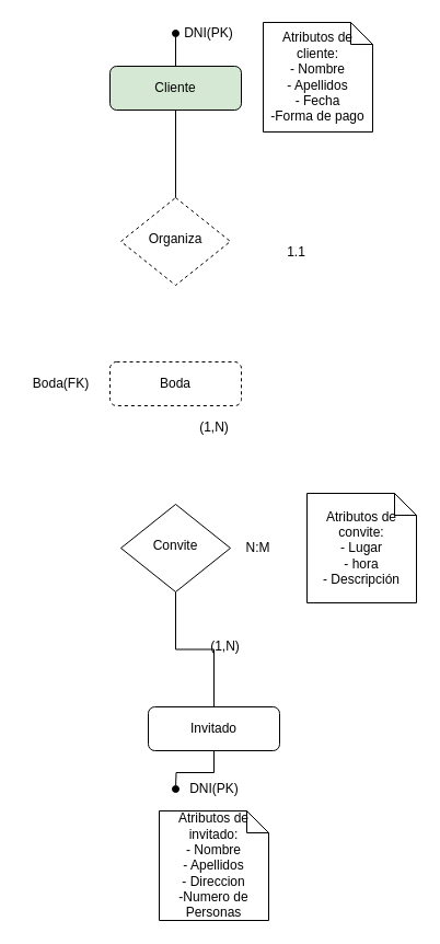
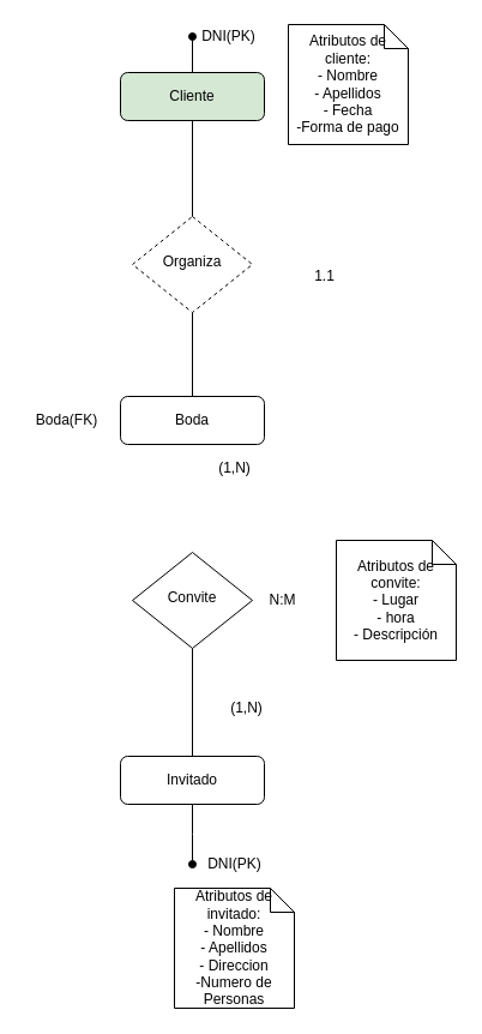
  <mxCell id="0" />
  <mxCell id="1" parent="0" />
- <mxCell id="2" value="Boda&lt;br&gt;" style="rounded=1;whiteSpace=wrap;html=1;fontSize=12;glass=0;strokeWidth=1;shadow=0;dashed=1;" parent="1" vertex="1"><mxGeometry x="100" y="330" width="120" height="40" as="geometry" /></mxCell>
+ <mxCell id="2" value="Boda&lt;br&gt;" style="rounded=1;whiteSpace=wrap;html=1;fontSize=12;glass=0;strokeWidth=1;shadow=0;" parent="1" vertex="1"><mxGeometry x="100" y="330" width="120" height="40" as="geometry" /></mxCell>
+ <mxCell id="3" style="edgeStyle=orthogonalEdgeStyle;rounded=0;orthogonalLoop=1;jettySize=auto;html=1;exitX=0.5;exitY=1;exitDx=0;exitDy=0;endArrow=none;endFill=0;" parent="1" source="4" target="2" edge="1"><mxGeometry relative="1" as="geometry" /></mxCell>
  <mxCell id="4" value="Organiza" style="rhombus;whiteSpace=wrap;html=1;shadow=0;fontFamily=Helvetica;fontSize=12;align=center;strokeWidth=1;spacing=6;spacingTop=-4;dashed=1;" parent="1" vertex="1"><mxGeometry x="110" y="180" width="100" height="80" as="geometry" /></mxCell>
  <mxCell id="5" style="edgeStyle=orthogonalEdgeStyle;rounded=0;orthogonalLoop=1;jettySize=auto;html=1;exitX=0.5;exitY=1;exitDx=0;exitDy=0;endArrow=none;endFill=0;" parent="1" source="7" target="4" edge="1"><mxGeometry relative="1" as="geometry" /></mxCell>
  <mxCell id="6" style="edgeStyle=orthogonalEdgeStyle;rounded=0;orthogonalLoop=1;jettySize=auto;html=1;exitX=0.5;exitY=0;exitDx=0;exitDy=0;endArrow=oval;endFill=1;" parent="1" source="7" edge="1"><mxGeometry relative="1" as="geometry"><mxPoint x="160" y="30" as="targetPoint" /></mxGeometry></mxCell>
  <mxCell id="7" value="Cliente&lt;br&gt;" style="rounded=1;whiteSpace=wrap;html=1;fontSize=12;glass=0;strokeWidth=1;shadow=0;fillColor=#d5e8d4;" parent="1" vertex="1"><mxGeometry x="100" y="60" width="120" height="40" as="geometry" /></mxCell>
  <mxCell id="8" style="edgeStyle=orthogonalEdgeStyle;rounded=0;orthogonalLoop=1;jettySize=auto;html=1;exitX=0.5;exitY=1;exitDx=0;exitDy=0;entryX=0.5;entryY=0;entryDx=0;entryDy=0;endArrow=none;endFill=0;" parent="1" source="9" target="11" edge="1"><mxGeometry relative="1" as="geometry" /></mxCell>
  <mxCell id="9" value="Convite" style="rhombus;whiteSpace=wrap;html=1;shadow=0;fontFamily=Helvetica;fontSize=12;align=center;strokeWidth=1;spacing=6;spacingTop=-4;" parent="1" vertex="1"><mxGeometry x="110" y="460" width="100" height="80" as="geometry" /></mxCell>
  <mxCell id="10" style="edgeStyle=orthogonalEdgeStyle;rounded=0;orthogonalLoop=1;jettySize=auto;html=1;exitX=0.5;exitY=1;exitDx=0;exitDy=0;endArrow=oval;endFill=1;" parent="1" source="11" edge="1"><mxGeometry relative="1" as="geometry"><mxPoint x="160" y="720" as="targetPoint" /></mxGeometry></mxCell>
- <mxCell id="11" value="Invitado" style="rounded=1;whiteSpace=wrap;html=1;fontSize=12;glass=0;strokeWidth=1;shadow=0;" parent="1" vertex="1"><mxGeometry x="135" y="645" width="120" height="40" as="geometry" /></mxCell>
+ <mxCell id="11" value="Invitado" style="rounded=1;whiteSpace=wrap;html=1;fontSize=12;glass=0;strokeWidth=1;shadow=0;" parent="1" vertex="1"><mxGeometry x="100" y="630" width="120" height="40" as="geometry" /></mxCell>
  <mxCell id="12" value="1.1" style="text;html=1;align=center;verticalAlign=middle;resizable=0;points=[];autosize=1;" parent="1" vertex="1"><mxGeometry x="255" y="220" width="30" height="20" as="geometry" /></mxCell>
  <mxCell id="13" value="N:M" style="text;html=1;align=center;verticalAlign=middle;resizable=0;points=[];autosize=1;" parent="1" vertex="1"><mxGeometry x="215" y="490" width="40" height="20" as="geometry" /></mxCell>
  <mxCell id="14" value="DNI(PK)" style="text;html=1;align=center;verticalAlign=middle;resizable=0;points=[];autosize=1;" parent="1" vertex="1"><mxGeometry x="160" y="20" width="60" height="20" as="geometry" /></mxCell>
  <mxCell id="15" value="DNI(PK)" style="text;html=1;align=center;verticalAlign=middle;resizable=0;points=[];autosize=1;" parent="1" vertex="1"><mxGeometry x="165" y="710" width="60" height="20" as="geometry" /></mxCell>
  <mxCell id="16" value="Boda(FK)" style="text;html=1;align=center;verticalAlign=middle;resizable=0;points=[];autosize=1;" parent="1" vertex="1"><mxGeometry x="20" y="340" width="70" height="20" as="geometry" /></mxCell>
  <mxCell id="17" value="Atributos de convite:&lt;br&gt;- Lugar&lt;br&gt;- hora&lt;br&gt;- Descripción&lt;br&gt;" style="shape=note;size=20;whiteSpace=wrap;html=1;" vertex="1" parent="1"><mxGeometry x="280" y="450" width="100" height="100" as="geometry" /></mxCell>
  <mxCell id="18" value="(1,N)" style="text;html=1;align=center;verticalAlign=middle;resizable=0;points=[];autosize=1;" vertex="1" parent="1"><mxGeometry x="175" y="380" width="40" height="20" as="geometry" /></mxCell>
  <mxCell id="19" value="(1,N)" style="text;html=1;align=center;verticalAlign=middle;resizable=0;points=[];autosize=1;" vertex="1" parent="1"><mxGeometry x="185" y="580" width="40" height="20" as="geometry" /></mxCell>
  <mxCell id="20" value="Atributos de invitado:&lt;br&gt;- Nombre&lt;br&gt;- Apellidos&lt;br&gt;- Direccion&lt;br&gt;-Numero de Personas" style="shape=note;size=20;whiteSpace=wrap;html=1;" vertex="1" parent="1"><mxGeometry x="145" y="740" width="100" height="100" as="geometry" /></mxCell>
  <mxCell id="21" value="Atributos de cliente:&lt;br&gt;- Nombre&lt;br&gt;- Apellidos&lt;br&gt;- Fecha&lt;br&gt;-Forma de pago" style="shape=note;size=20;whiteSpace=wrap;html=1;" vertex="1" parent="1"><mxGeometry x="240" y="20" width="100" height="100" as="geometry" /></mxCell>
